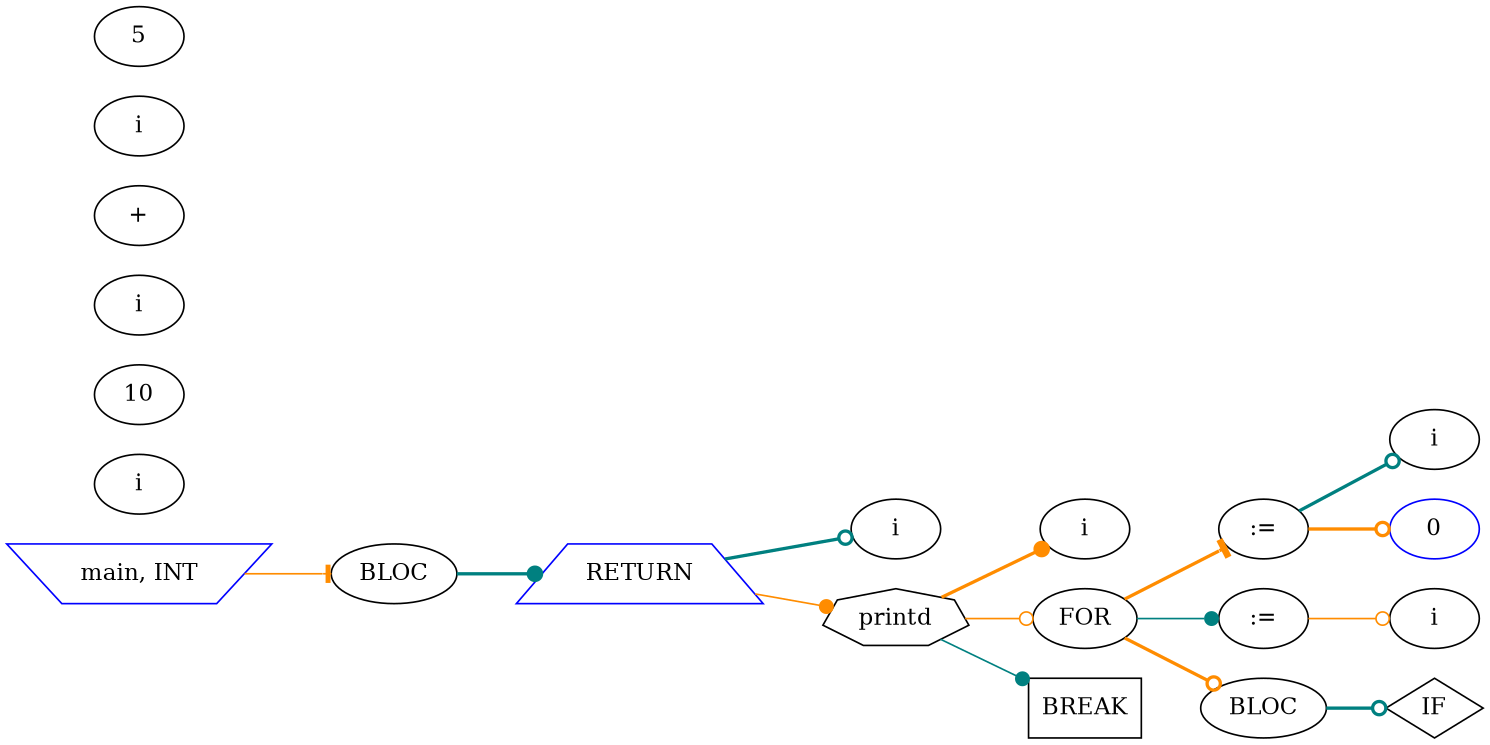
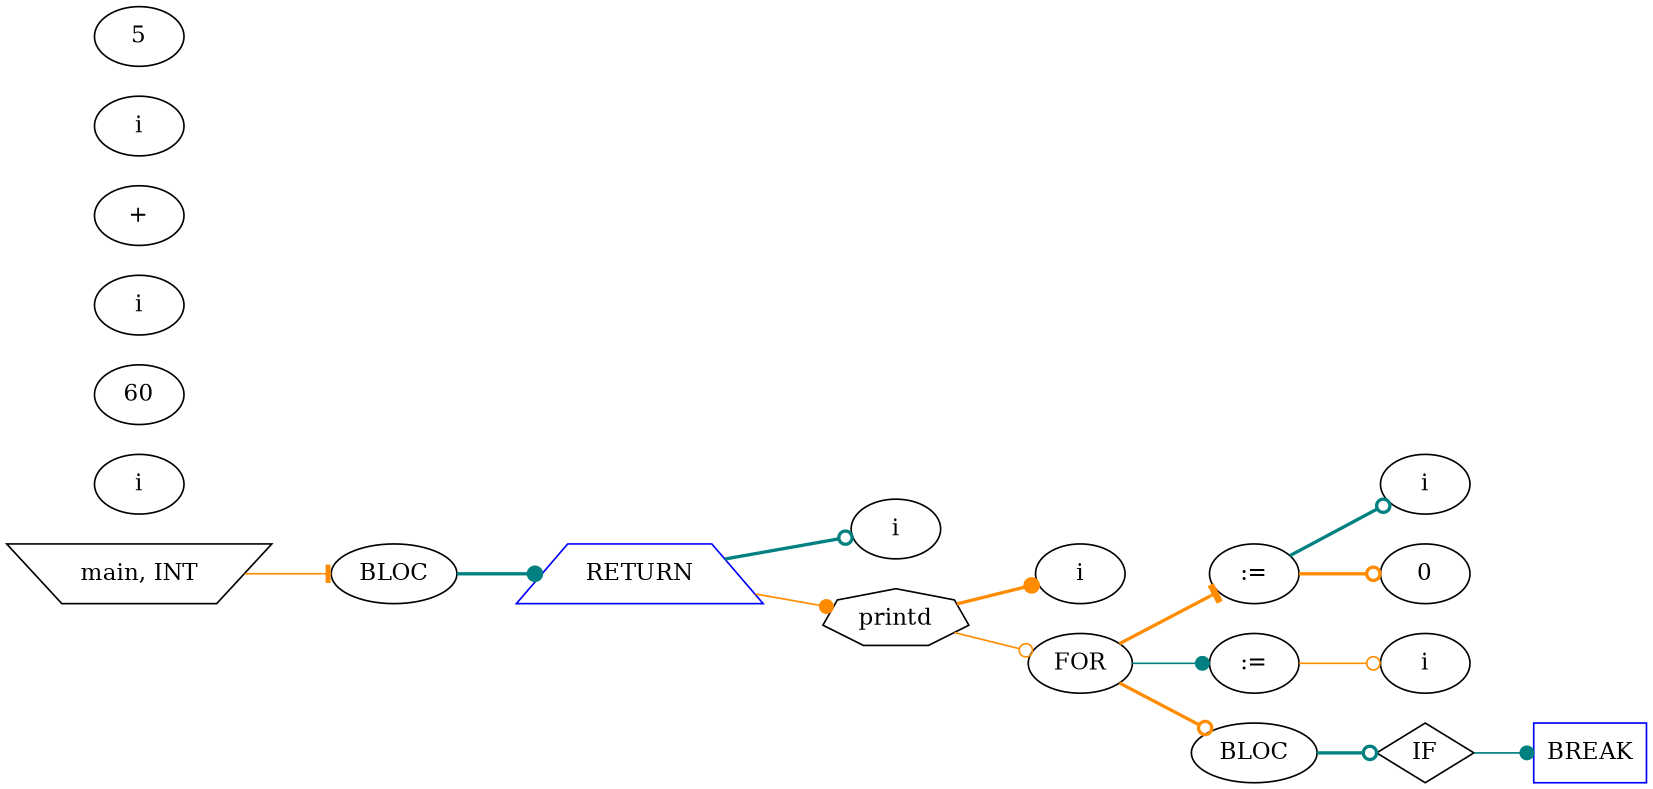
  digraph {
    rankdir=LR
    edge [arrowhead=odot color=darkorange style=bold]
-   n1 [color=blue label="main, INT" shape=invtrapezium]
+   n1 [color=black label="main, INT" shape=invtrapezium]
    n2 [label=BLOC]
    n3 [color=blue label=RETURN shape=trapezium]
    n4 [label=i]
    n5 [label=printd shape=septagon]
    n6 [label=i]
    n7 [label=FOR]
    n8 [label=":="]
    n9 [label=":="]
    n10 [label=BLOC]
    n11 [label=i]
-   n12 [label=0 color=blue]
+   n12 [label=0]
    n13 [label=i]
    n14 [label=IF shape=diamond]
    n15 [label=i]
-   n16 [label=10]
+   n16 [label=60]
    n17 [label=i]
    n18 [label="+"]
-   n19 [label=BREAK shape=box]
+   n19 [label=BREAK shape=box color=blue]
    n20 [label=i]
    n21 [label=5]
    n1 -> n2 [arrowhead=tee style=solid]
    n2 -> n3 [arrowhead=dot color=teal]
    n3 -> n4 [color=teal]
    n3 -> n5 [arrowhead=dot style=solid]
    n5 -> n6 [arrowhead=dot]
    n5 -> n7 [style=solid]
    n7 -> n8 [arrowhead=tee]
    n7 -> n9 [arrowhead=dot color=teal style=solid]
    n7 -> n10
    n8 -> n11 [color=teal]
    n8 -> n12
    n9 -> n13 [style=solid]
    n10 -> n14 [color=teal]
-   n5 -> n19 [arrowhead=dot color=teal style=solid]
+   n14 -> n19 [arrowhead=dot color=teal style=solid]
  }
